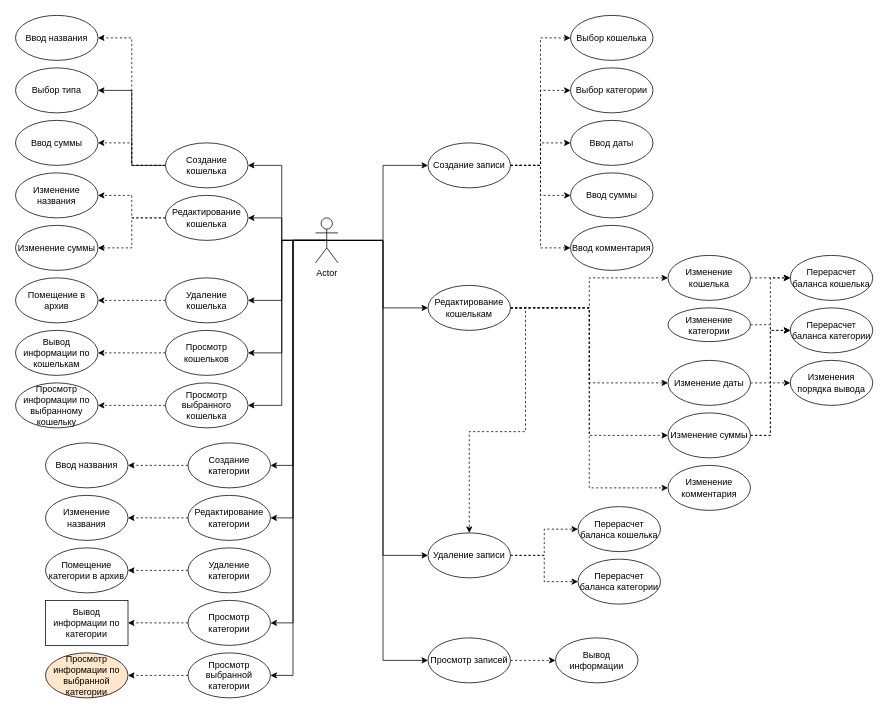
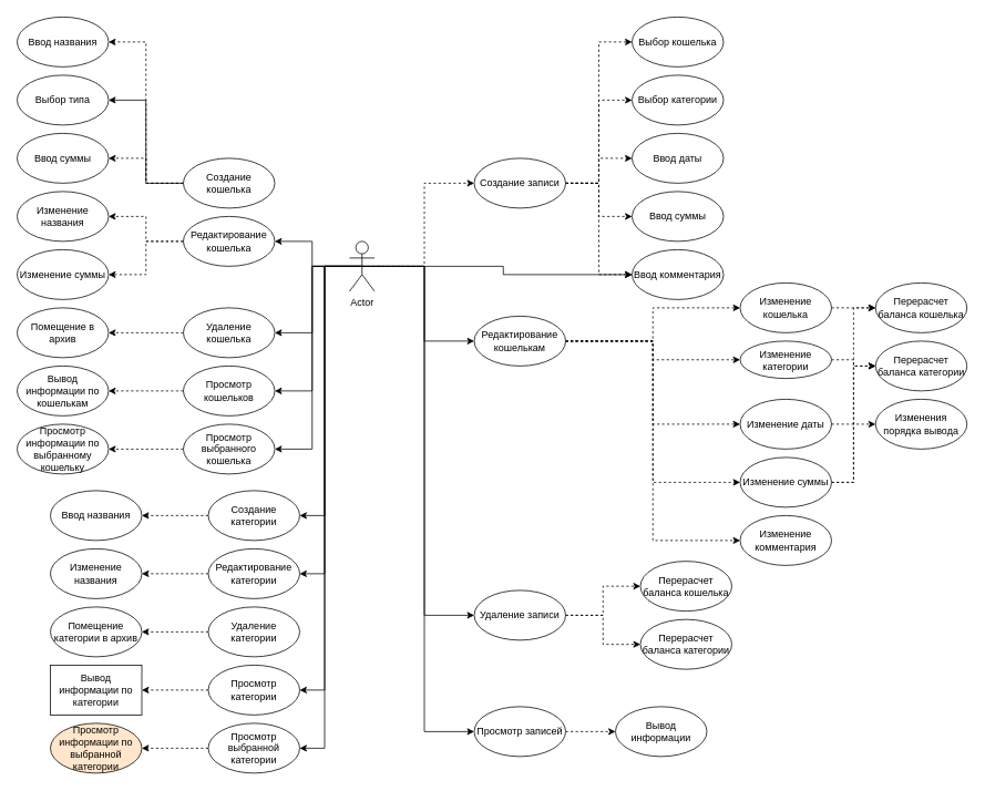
  <mxCell id="0" />
  <mxCell id="1" parent="0" />
- <mxCell id="2" style="edgeStyle=orthogonalEdgeStyle;rounded=0;orthogonalLoop=1;jettySize=auto;html=1;exitX=0.5;exitY=0.5;exitDx=0;exitDy=0;exitPerimeter=0;entryX=1;entryY=0.5;entryDx=0;entryDy=0;" parent="1" source="15" target="36" edge="1"><mxGeometry relative="1" as="geometry" /></mxCell>
+ <mxCell id="2" style="edgeStyle=orthogonalEdgeStyle;rounded=0;orthogonalLoop=1;jettySize=auto;html=1;exitX=0.5;exitY=0.5;exitDx=0;exitDy=0;exitPerimeter=0;" parent="1" source="15" target="55" edge="1"><mxGeometry relative="1" as="geometry" /></mxCell>
  <mxCell id="3" style="edgeStyle=orthogonalEdgeStyle;rounded=0;orthogonalLoop=1;jettySize=auto;html=1;exitX=0.5;exitY=0.5;exitDx=0;exitDy=0;exitPerimeter=0;entryX=1;entryY=0.5;entryDx=0;entryDy=0;" parent="1" source="15" target="39" edge="1"><mxGeometry relative="1" as="geometry" /></mxCell>
  <mxCell id="4" style="edgeStyle=orthogonalEdgeStyle;rounded=0;orthogonalLoop=1;jettySize=auto;html=1;exitX=0.5;exitY=0.5;exitDx=0;exitDy=0;exitPerimeter=0;entryX=1;entryY=0.5;entryDx=0;entryDy=0;" parent="1" source="15" target="41" edge="1"><mxGeometry relative="1" as="geometry" /></mxCell>
  <mxCell id="5" style="edgeStyle=orthogonalEdgeStyle;rounded=0;orthogonalLoop=1;jettySize=auto;html=1;exitX=0.5;exitY=0.5;exitDx=0;exitDy=0;exitPerimeter=0;entryX=1;entryY=0.5;entryDx=0;entryDy=0;" parent="1" source="15" target="43" edge="1"><mxGeometry relative="1" as="geometry" /></mxCell>
  <mxCell id="6" style="edgeStyle=orthogonalEdgeStyle;rounded=0;orthogonalLoop=1;jettySize=auto;html=1;exitX=0.5;exitY=0.5;exitDx=0;exitDy=0;exitPerimeter=0;entryX=1;entryY=0.5;entryDx=0;entryDy=0;" parent="1" source="15" target="45" edge="1"><mxGeometry relative="1" as="geometry" /></mxCell>
  <mxCell id="7" style="edgeStyle=orthogonalEdgeStyle;rounded=0;orthogonalLoop=1;jettySize=auto;html=1;exitX=0.5;exitY=0.5;exitDx=0;exitDy=0;exitPerimeter=0;entryX=1;entryY=0.5;entryDx=0;entryDy=0;" parent="1" source="15" target="47" edge="1"><mxGeometry relative="1" as="geometry" /></mxCell>
  <mxCell id="8" style="edgeStyle=orthogonalEdgeStyle;rounded=0;orthogonalLoop=1;jettySize=auto;html=1;exitX=0.5;exitY=0.5;exitDx=0;exitDy=0;exitPerimeter=0;entryX=1;entryY=0.5;entryDx=0;entryDy=0;" parent="1" source="15" target="51" edge="1"><mxGeometry relative="1" as="geometry" /></mxCell>
- <mxCell id="9" style="edgeStyle=orthogonalEdgeStyle;rounded=0;orthogonalLoop=1;jettySize=auto;html=1;exitX=0.5;exitY=0.5;exitDx=0;exitDy=0;exitPerimeter=0;entryX=0;entryY=0.5;entryDx=0;entryDy=0;" parent="1" source="15" target="21" edge="1"><mxGeometry relative="1" as="geometry" /></mxCell>
+ <mxCell id="9" style="edgeStyle=orthogonalEdgeStyle;rounded=0;orthogonalLoop=1;jettySize=auto;html=1;exitX=0.5;exitY=0.5;exitDx=0;exitDy=0;exitPerimeter=0;entryX=0;entryY=0.5;entryDx=0;entryDy=0;dashed=1;" parent="1" source="15" target="21" edge="1"><mxGeometry relative="1" as="geometry" /></mxCell>
  <mxCell id="10" style="edgeStyle=orthogonalEdgeStyle;rounded=0;orthogonalLoop=1;jettySize=auto;html=1;exitX=0.5;exitY=0.5;exitDx=0;exitDy=0;exitPerimeter=0;entryX=0;entryY=0.5;entryDx=0;entryDy=0;" parent="1" source="15" target="27" edge="1"><mxGeometry relative="1" as="geometry" /></mxCell>
  <mxCell id="11" style="edgeStyle=orthogonalEdgeStyle;rounded=0;orthogonalLoop=1;jettySize=auto;html=1;exitX=0.5;exitY=0.5;exitDx=0;exitDy=0;exitPerimeter=0;entryX=0;entryY=0.5;entryDx=0;entryDy=0;" parent="1" source="15" target="32" edge="1"><mxGeometry relative="1" as="geometry" /></mxCell>
  <mxCell id="12" style="edgeStyle=orthogonalEdgeStyle;rounded=0;orthogonalLoop=1;jettySize=auto;html=1;exitX=0.5;exitY=0.5;exitDx=0;exitDy=0;exitPerimeter=0;entryX=0;entryY=0.5;entryDx=0;entryDy=0;" parent="1" source="15" target="30" edge="1"><mxGeometry relative="1" as="geometry" /></mxCell>
  <mxCell id="13" style="edgeStyle=orthogonalEdgeStyle;rounded=0;orthogonalLoop=1;jettySize=auto;html=1;exitX=0.5;exitY=0.5;exitDx=0;exitDy=0;exitPerimeter=0;entryX=1;entryY=0.5;entryDx=0;entryDy=0;" parent="1" source="15" target="88" edge="1"><mxGeometry relative="1" as="geometry" /></mxCell>
  <mxCell id="14" style="edgeStyle=orthogonalEdgeStyle;rounded=0;orthogonalLoop=1;jettySize=auto;html=1;exitX=0.5;exitY=0.5;exitDx=0;exitDy=0;exitPerimeter=0;entryX=1;entryY=0.5;entryDx=0;entryDy=0;" parent="1" source="15" target="85" edge="1"><mxGeometry relative="1" as="geometry" /></mxCell>
  <mxCell id="15" value="Actor" style="shape=umlActor;verticalLabelPosition=bottom;verticalAlign=top;html=1;outlineConnect=0;" parent="1" vertex="1"><mxGeometry x="420" y="290" width="30" height="60" as="geometry" /></mxCell>
  <mxCell id="16" style="edgeStyle=orthogonalEdgeStyle;rounded=0;orthogonalLoop=1;jettySize=auto;html=1;exitX=1;exitY=0.5;exitDx=0;exitDy=0;entryX=0;entryY=0.5;entryDx=0;entryDy=0;dashed=1;" parent="1" source="21" target="52" edge="1"><mxGeometry relative="1" as="geometry" /></mxCell>
  <mxCell id="17" style="edgeStyle=orthogonalEdgeStyle;rounded=0;orthogonalLoop=1;jettySize=auto;html=1;exitX=1;exitY=0.5;exitDx=0;exitDy=0;entryX=0;entryY=0.5;entryDx=0;entryDy=0;dashed=1;" parent="1" source="21" target="54" edge="1"><mxGeometry relative="1" as="geometry" /></mxCell>
  <mxCell id="18" style="edgeStyle=orthogonalEdgeStyle;rounded=0;orthogonalLoop=1;jettySize=auto;html=1;exitX=1;exitY=0.5;exitDx=0;exitDy=0;entryX=0;entryY=0.5;entryDx=0;entryDy=0;dashed=1;" parent="1" source="21" target="53" edge="1"><mxGeometry relative="1" as="geometry" /></mxCell>
  <mxCell id="19" style="edgeStyle=orthogonalEdgeStyle;rounded=0;orthogonalLoop=1;jettySize=auto;html=1;exitX=1;exitY=0.5;exitDx=0;exitDy=0;entryX=0;entryY=0.5;entryDx=0;entryDy=0;dashed=1;" parent="1" source="21" target="56" edge="1"><mxGeometry relative="1" as="geometry" /></mxCell>
  <mxCell id="20" style="edgeStyle=orthogonalEdgeStyle;rounded=0;orthogonalLoop=1;jettySize=auto;html=1;exitX=1;exitY=0.5;exitDx=0;exitDy=0;entryX=0;entryY=0.5;entryDx=0;entryDy=0;dashed=1;" parent="1" source="21" target="55" edge="1"><mxGeometry relative="1" as="geometry" /></mxCell>
  <mxCell id="21" value="Создание записи" style="ellipse;whiteSpace=wrap;html=1;" parent="1" vertex="1"><mxGeometry x="570" y="190" width="110" height="60" as="geometry" /></mxCell>
  <mxCell id="22" style="edgeStyle=orthogonalEdgeStyle;rounded=0;orthogonalLoop=1;jettySize=auto;html=1;exitX=1;exitY=0.5;exitDx=0;exitDy=0;entryX=0;entryY=0.5;entryDx=0;entryDy=0;dashed=1;" parent="1" source="27" target="69" edge="1"><mxGeometry relative="1" as="geometry" /></mxCell>
- <mxCell id="23" style="edgeStyle=orthogonalEdgeStyle;rounded=0;orthogonalLoop=1;jettySize=auto;html=1;exitX=1;exitY=0.5;exitDx=0;exitDy=0;dashed=1;" parent="1" source="27" target="30" edge="1"><mxGeometry relative="1" as="geometry" /></mxCell>
+ <mxCell id="23" style="edgeStyle=orthogonalEdgeStyle;rounded=0;orthogonalLoop=1;jettySize=auto;html=1;exitX=1;exitY=0.5;exitDx=0;exitDy=0;entryX=0;entryY=0.5;entryDx=0;entryDy=0;dashed=1;" parent="1" source="27" target="73" edge="1"><mxGeometry relative="1" as="geometry" /></mxCell>
  <mxCell id="24" style="edgeStyle=orthogonalEdgeStyle;rounded=0;orthogonalLoop=1;jettySize=auto;html=1;exitX=1;exitY=0.5;exitDx=0;exitDy=0;entryX=0;entryY=0.5;entryDx=0;entryDy=0;dashed=1;" parent="1" source="27" target="71" edge="1"><mxGeometry relative="1" as="geometry" /></mxCell>
  <mxCell id="25" style="edgeStyle=orthogonalEdgeStyle;rounded=0;orthogonalLoop=1;jettySize=auto;html=1;exitX=1;exitY=0.5;exitDx=0;exitDy=0;entryX=0;entryY=0.5;entryDx=0;entryDy=0;dashed=1;" parent="1" source="27" target="77" edge="1"><mxGeometry relative="1" as="geometry" /></mxCell>
  <mxCell id="26" style="edgeStyle=orthogonalEdgeStyle;rounded=0;orthogonalLoop=1;jettySize=auto;html=1;exitX=1;exitY=0.5;exitDx=0;exitDy=0;entryX=0;entryY=0.5;entryDx=0;entryDy=0;dashed=1;" parent="1" source="27" target="74" edge="1"><mxGeometry relative="1" as="geometry" /></mxCell>
  <mxCell id="27" value="Редактирование кошелькам" style="ellipse;whiteSpace=wrap;html=1;" parent="1" vertex="1"><mxGeometry x="570" y="380" width="110" height="60" as="geometry" /></mxCell>
  <mxCell id="28" style="edgeStyle=orthogonalEdgeStyle;rounded=0;orthogonalLoop=1;jettySize=auto;html=1;exitX=1;exitY=0.5;exitDx=0;exitDy=0;entryX=0;entryY=0.5;entryDx=0;entryDy=0;dashed=1;" parent="1" source="30" target="81" edge="1"><mxGeometry relative="1" as="geometry" /></mxCell>
  <mxCell id="29" style="edgeStyle=orthogonalEdgeStyle;rounded=0;orthogonalLoop=1;jettySize=auto;html=1;exitX=1;exitY=0.5;exitDx=0;exitDy=0;entryX=0;entryY=0.5;entryDx=0;entryDy=0;dashed=1;" parent="1" source="30" target="82" edge="1"><mxGeometry relative="1" as="geometry" /></mxCell>
  <mxCell id="30" value="Удаление записи" style="ellipse;whiteSpace=wrap;html=1;" parent="1" vertex="1"><mxGeometry x="570" y="710" width="110" height="60" as="geometry" /></mxCell>
  <mxCell id="31" style="edgeStyle=orthogonalEdgeStyle;rounded=0;orthogonalLoop=1;jettySize=auto;html=1;exitX=1;exitY=0.5;exitDx=0;exitDy=0;entryX=0;entryY=0.5;entryDx=0;entryDy=0;dashed=1;" parent="1" source="32" target="83" edge="1"><mxGeometry relative="1" as="geometry" /></mxCell>
  <mxCell id="32" value="Просмотр записей" style="ellipse;whiteSpace=wrap;html=1;" parent="1" vertex="1"><mxGeometry x="570" y="850" width="110" height="60" as="geometry" /></mxCell>
  <mxCell id="33" style="edgeStyle=orthogonalEdgeStyle;rounded=0;orthogonalLoop=1;jettySize=auto;html=1;exitX=0;exitY=0.5;exitDx=0;exitDy=0;entryX=1;entryY=0.5;entryDx=0;entryDy=0;dashed=0;" parent="1" source="36" target="59" edge="1"><mxGeometry relative="1" as="geometry" /></mxCell>
  <mxCell id="34" style="edgeStyle=orthogonalEdgeStyle;rounded=0;orthogonalLoop=1;jettySize=auto;html=1;exitX=0;exitY=0.5;exitDx=0;exitDy=0;entryX=1;entryY=0.5;entryDx=0;entryDy=0;dashed=1;" parent="1" source="36" target="58" edge="1"><mxGeometry relative="1" as="geometry" /></mxCell>
  <mxCell id="35" style="edgeStyle=orthogonalEdgeStyle;rounded=0;orthogonalLoop=1;jettySize=auto;html=1;exitX=0;exitY=0.5;exitDx=0;exitDy=0;entryX=1;entryY=0.5;entryDx=0;entryDy=0;dashed=1;" parent="1" source="36" target="57" edge="1"><mxGeometry relative="1" as="geometry" /></mxCell>
  <mxCell id="36" value="Создание кошелька" style="ellipse;whiteSpace=wrap;html=1;" parent="1" vertex="1"><mxGeometry x="220" y="190" width="110" height="60" as="geometry" /></mxCell>
  <mxCell id="37" style="edgeStyle=orthogonalEdgeStyle;rounded=0;orthogonalLoop=1;jettySize=auto;html=1;exitX=0;exitY=0.5;exitDx=0;exitDy=0;entryX=1;entryY=0.5;entryDx=0;entryDy=0;dashed=1;" parent="1" source="39" target="60" edge="1"><mxGeometry relative="1" as="geometry" /></mxCell>
  <mxCell id="38" style="edgeStyle=orthogonalEdgeStyle;rounded=0;orthogonalLoop=1;jettySize=auto;html=1;exitX=0;exitY=0.5;exitDx=0;exitDy=0;entryX=1;entryY=0.5;entryDx=0;entryDy=0;dashed=1;" parent="1" source="39" target="61" edge="1"><mxGeometry relative="1" as="geometry" /></mxCell>
  <mxCell id="39" value="Редактирование кошелька" style="ellipse;whiteSpace=wrap;html=1;" parent="1" vertex="1"><mxGeometry x="220" y="260" width="110" height="60" as="geometry" /></mxCell>
  <mxCell id="40" style="edgeStyle=orthogonalEdgeStyle;rounded=0;orthogonalLoop=1;jettySize=auto;html=1;exitX=0;exitY=0.5;exitDx=0;exitDy=0;entryX=1;entryY=0.5;entryDx=0;entryDy=0;dashed=1;" parent="1" source="41" target="62" edge="1"><mxGeometry relative="1" as="geometry" /></mxCell>
  <mxCell id="41" value="Удаление кошелька" style="ellipse;whiteSpace=wrap;html=1;" parent="1" vertex="1"><mxGeometry x="220" y="370" width="110" height="60" as="geometry" /></mxCell>
  <mxCell id="42" style="edgeStyle=orthogonalEdgeStyle;rounded=0;orthogonalLoop=1;jettySize=auto;html=1;exitX=0;exitY=0.5;exitDx=0;exitDy=0;entryX=1;entryY=0.5;entryDx=0;entryDy=0;dashed=1;" parent="1" source="43" target="63" edge="1"><mxGeometry relative="1" as="geometry" /></mxCell>
  <mxCell id="43" value="Просмотр кошельков" style="ellipse;whiteSpace=wrap;html=1;" parent="1" vertex="1"><mxGeometry x="220" y="440" width="110" height="60" as="geometry" /></mxCell>
  <mxCell id="44" style="edgeStyle=orthogonalEdgeStyle;rounded=0;orthogonalLoop=1;jettySize=auto;html=1;exitX=0;exitY=0.5;exitDx=0;exitDy=0;entryX=1;entryY=0.5;entryDx=0;entryDy=0;dashed=1;" parent="1" source="45" target="64" edge="1"><mxGeometry relative="1" as="geometry" /></mxCell>
  <mxCell id="45" value="Создание категории" style="ellipse;whiteSpace=wrap;html=1;" parent="1" vertex="1"><mxGeometry x="250" y="590" width="110" height="60" as="geometry" /></mxCell>
  <mxCell id="46" style="edgeStyle=orthogonalEdgeStyle;rounded=0;orthogonalLoop=1;jettySize=auto;html=1;exitX=0;exitY=0.5;exitDx=0;exitDy=0;entryX=1;entryY=0.5;entryDx=0;entryDy=0;dashed=1;" parent="1" source="47" target="65" edge="1"><mxGeometry relative="1" as="geometry" /></mxCell>
  <mxCell id="47" value="Редактирование категории" style="ellipse;whiteSpace=wrap;html=1;" parent="1" vertex="1"><mxGeometry x="250" y="660" width="110" height="60" as="geometry" /></mxCell>
  <mxCell id="48" style="edgeStyle=orthogonalEdgeStyle;rounded=0;orthogonalLoop=1;jettySize=auto;html=1;exitX=0;exitY=0.5;exitDx=0;exitDy=0;entryX=1;entryY=0.5;entryDx=0;entryDy=0;dashed=1;" parent="1" source="49" target="66" edge="1"><mxGeometry relative="1" as="geometry" /></mxCell>
  <mxCell id="49" value="Удаление категории" style="ellipse;whiteSpace=wrap;html=1;" parent="1" vertex="1"><mxGeometry x="250" y="730" width="110" height="60" as="geometry" /></mxCell>
  <mxCell id="50" style="edgeStyle=orthogonalEdgeStyle;rounded=0;orthogonalLoop=1;jettySize=auto;html=1;exitX=0;exitY=0.5;exitDx=0;exitDy=0;entryX=1;entryY=0.5;entryDx=0;entryDy=0;dashed=1;" parent="1" source="51" target="67" edge="1"><mxGeometry relative="1" as="geometry" /></mxCell>
  <mxCell id="51" value="Просмотр категории" style="ellipse;whiteSpace=wrap;html=1;" parent="1" vertex="1"><mxGeometry x="250" y="800" width="110" height="60" as="geometry" /></mxCell>
  <mxCell id="52" value="Выбор кошелька" style="ellipse;whiteSpace=wrap;html=1;" parent="1" vertex="1"><mxGeometry x="760" y="20" width="110" height="60" as="geometry" /></mxCell>
  <mxCell id="53" value="Ввод даты" style="ellipse;whiteSpace=wrap;html=1;" parent="1" vertex="1"><mxGeometry x="760" y="160" width="110" height="60" as="geometry" /></mxCell>
  <mxCell id="54" value="Выбор категории" style="ellipse;whiteSpace=wrap;html=1;" parent="1" vertex="1"><mxGeometry x="760" y="90" width="110" height="60" as="geometry" /></mxCell>
  <mxCell id="55" value="Ввод комментария" style="ellipse;whiteSpace=wrap;html=1;" parent="1" vertex="1"><mxGeometry x="760" y="300" width="110" height="60" as="geometry" /></mxCell>
  <mxCell id="56" value="Ввод суммы" style="ellipse;whiteSpace=wrap;html=1;" parent="1" vertex="1"><mxGeometry x="760" y="230" width="110" height="60" as="geometry" /></mxCell>
  <mxCell id="57" value="Ввод названия" style="ellipse;whiteSpace=wrap;html=1;" parent="1" vertex="1"><mxGeometry x="20" y="20" width="110" height="60" as="geometry" /></mxCell>
  <mxCell id="58" value="Ввод суммы" style="ellipse;whiteSpace=wrap;html=1;" parent="1" vertex="1"><mxGeometry x="20" y="160" width="110" height="60" as="geometry" /></mxCell>
  <mxCell id="59" value="Выбор типа" style="ellipse;whiteSpace=wrap;html=1;" parent="1" vertex="1"><mxGeometry x="20" y="90" width="110" height="60" as="geometry" /></mxCell>
  <mxCell id="60" value="Изменение названия" style="ellipse;whiteSpace=wrap;html=1;" parent="1" vertex="1"><mxGeometry x="20" y="230" width="110" height="60" as="geometry" /></mxCell>
  <mxCell id="61" value="Изменение суммы" style="ellipse;whiteSpace=wrap;html=1;" parent="1" vertex="1"><mxGeometry x="20" y="300" width="110" height="60" as="geometry" /></mxCell>
  <mxCell id="62" value="Помещение в архив" style="ellipse;whiteSpace=wrap;html=1;" parent="1" vertex="1"><mxGeometry x="20" y="370" width="110" height="60" as="geometry" /></mxCell>
  <mxCell id="63" value="Вывод информации по кошелькам" style="ellipse;whiteSpace=wrap;html=1;" parent="1" vertex="1"><mxGeometry x="20" y="440" width="110" height="60" as="geometry" /></mxCell>
  <mxCell id="64" value="Ввод названия" style="ellipse;whiteSpace=wrap;html=1;" parent="1" vertex="1"><mxGeometry x="60" y="590" width="110" height="60" as="geometry" /></mxCell>
  <mxCell id="65" value="Изменение названия" style="ellipse;whiteSpace=wrap;html=1;" parent="1" vertex="1"><mxGeometry x="60" y="660" width="110" height="60" as="geometry" /></mxCell>
  <mxCell id="66" value="Помещение категории в архив" style="ellipse;whiteSpace=wrap;html=1;" parent="1" vertex="1"><mxGeometry x="60" y="730" width="110" height="60" as="geometry" /></mxCell>
  <mxCell id="67" value="Вывод информации по категории" style="whiteSpace=wrap;html=1;rounded=0;" parent="1" vertex="1"><mxGeometry x="60" y="800" width="110" height="60" as="geometry" /></mxCell>
  <mxCell id="68" style="edgeStyle=orthogonalEdgeStyle;rounded=0;orthogonalLoop=1;jettySize=auto;html=1;exitX=1;exitY=0.5;exitDx=0;exitDy=0;dashed=1;" parent="1" source="69" target="78" edge="1"><mxGeometry relative="1" as="geometry" /></mxCell>
  <mxCell id="69" value="Изменение кошелька" style="ellipse;whiteSpace=wrap;html=1;" parent="1" vertex="1"><mxGeometry x="890" y="340" width="110" height="60" as="geometry" /></mxCell>
  <mxCell id="70" style="edgeStyle=orthogonalEdgeStyle;rounded=0;orthogonalLoop=1;jettySize=auto;html=1;exitX=1;exitY=0.5;exitDx=0;exitDy=0;dashed=1;" parent="1" source="71" target="80" edge="1"><mxGeometry relative="1" as="geometry" /></mxCell>
  <mxCell id="71" value="Изменение даты" style="ellipse;whiteSpace=wrap;html=1;" parent="1" vertex="1"><mxGeometry x="890" y="480" width="110" height="60" as="geometry" /></mxCell>
  <mxCell id="72" style="edgeStyle=orthogonalEdgeStyle;rounded=0;orthogonalLoop=1;jettySize=auto;html=1;exitX=1;exitY=0.5;exitDx=0;exitDy=0;entryX=0;entryY=0.5;entryDx=0;entryDy=0;dashed=1;" parent="1" source="73" target="79" edge="1"><mxGeometry relative="1" as="geometry" /></mxCell>
  <mxCell id="73" value="Изменение категории" style="ellipse;whiteSpace=wrap;html=1;" parent="1" vertex="1"><mxGeometry x="890" y="410" width="110" height="45" as="geometry" /></mxCell>
  <mxCell id="74" value="Изменение комментария" style="ellipse;whiteSpace=wrap;html=1;" parent="1" vertex="1"><mxGeometry x="890" y="620" width="110" height="60" as="geometry" /></mxCell>
  <mxCell id="75" style="edgeStyle=orthogonalEdgeStyle;rounded=0;orthogonalLoop=1;jettySize=auto;html=1;exitX=1;exitY=0.5;exitDx=0;exitDy=0;entryX=0;entryY=0.5;entryDx=0;entryDy=0;dashed=1;" parent="1" source="77" target="78" edge="1"><mxGeometry relative="1" as="geometry" /></mxCell>
  <mxCell id="76" style="edgeStyle=orthogonalEdgeStyle;rounded=0;orthogonalLoop=1;jettySize=auto;html=1;exitX=1;exitY=0.5;exitDx=0;exitDy=0;entryX=0;entryY=0.5;entryDx=0;entryDy=0;dashed=1;" parent="1" source="77" target="79" edge="1"><mxGeometry relative="1" as="geometry" /></mxCell>
  <mxCell id="77" value="Изменение суммы" style="ellipse;whiteSpace=wrap;html=1;" parent="1" vertex="1"><mxGeometry x="890" y="550" width="110" height="60" as="geometry" /></mxCell>
  <mxCell id="78" value="Перерасчет баланса кошелька" style="ellipse;whiteSpace=wrap;html=1;" parent="1" vertex="1"><mxGeometry x="1053" y="340" width="110" height="60" as="geometry" /></mxCell>
  <mxCell id="79" value="Перерасчет баланса категории" style="ellipse;whiteSpace=wrap;html=1;" parent="1" vertex="1"><mxGeometry x="1053" y="410" width="110" height="60" as="geometry" /></mxCell>
  <mxCell id="80" value="Изменения порядка вывода" style="ellipse;whiteSpace=wrap;html=1;" parent="1" vertex="1"><mxGeometry x="1053" y="480" width="110" height="60" as="geometry" /></mxCell>
  <mxCell id="81" value="Перерасчет баланса кошелька" style="ellipse;whiteSpace=wrap;html=1;" parent="1" vertex="1"><mxGeometry x="770" y="675" width="110" height="60" as="geometry" /></mxCell>
  <mxCell id="82" value="Перерасчет баланса категории" style="ellipse;whiteSpace=wrap;html=1;" parent="1" vertex="1"><mxGeometry x="770" y="745" width="110" height="60" as="geometry" /></mxCell>
  <mxCell id="83" value="Вывод информации" style="ellipse;whiteSpace=wrap;html=1;" parent="1" vertex="1"><mxGeometry x="740" y="850" width="110" height="60" as="geometry" /></mxCell>
  <mxCell id="84" style="edgeStyle=orthogonalEdgeStyle;rounded=0;orthogonalLoop=1;jettySize=auto;html=1;exitX=0;exitY=0.5;exitDx=0;exitDy=0;entryX=1;entryY=0.5;entryDx=0;entryDy=0;dashed=1;" parent="1" source="85" target="86" edge="1"><mxGeometry relative="1" as="geometry" /></mxCell>
  <mxCell id="85" value="Просмотр выбранного кошелька" style="ellipse;whiteSpace=wrap;html=1;" parent="1" vertex="1"><mxGeometry x="220" y="510" width="110" height="60" as="geometry" /></mxCell>
  <mxCell id="86" value="Просмотр информации по выбранному кошельку" style="ellipse;whiteSpace=wrap;html=1;" parent="1" vertex="1"><mxGeometry x="20" y="510" width="110" height="60" as="geometry" /></mxCell>
  <mxCell id="87" style="edgeStyle=orthogonalEdgeStyle;rounded=0;orthogonalLoop=1;jettySize=auto;html=1;exitX=0;exitY=0.5;exitDx=0;exitDy=0;entryX=1;entryY=0.5;entryDx=0;entryDy=0;dashed=1;" parent="1" source="88" target="89" edge="1"><mxGeometry relative="1" as="geometry" /></mxCell>
  <mxCell id="88" value="Просмотр выбранной категории" style="ellipse;whiteSpace=wrap;html=1;" parent="1" vertex="1"><mxGeometry x="250" y="870" width="110" height="60" as="geometry" /></mxCell>
  <mxCell id="89" value="Просмотр информации по выбранной категории" style="ellipse;whiteSpace=wrap;html=1;fillColor=#ffe6cc;" parent="1" vertex="1"><mxGeometry x="60" y="870" width="110" height="60" as="geometry" /></mxCell>
